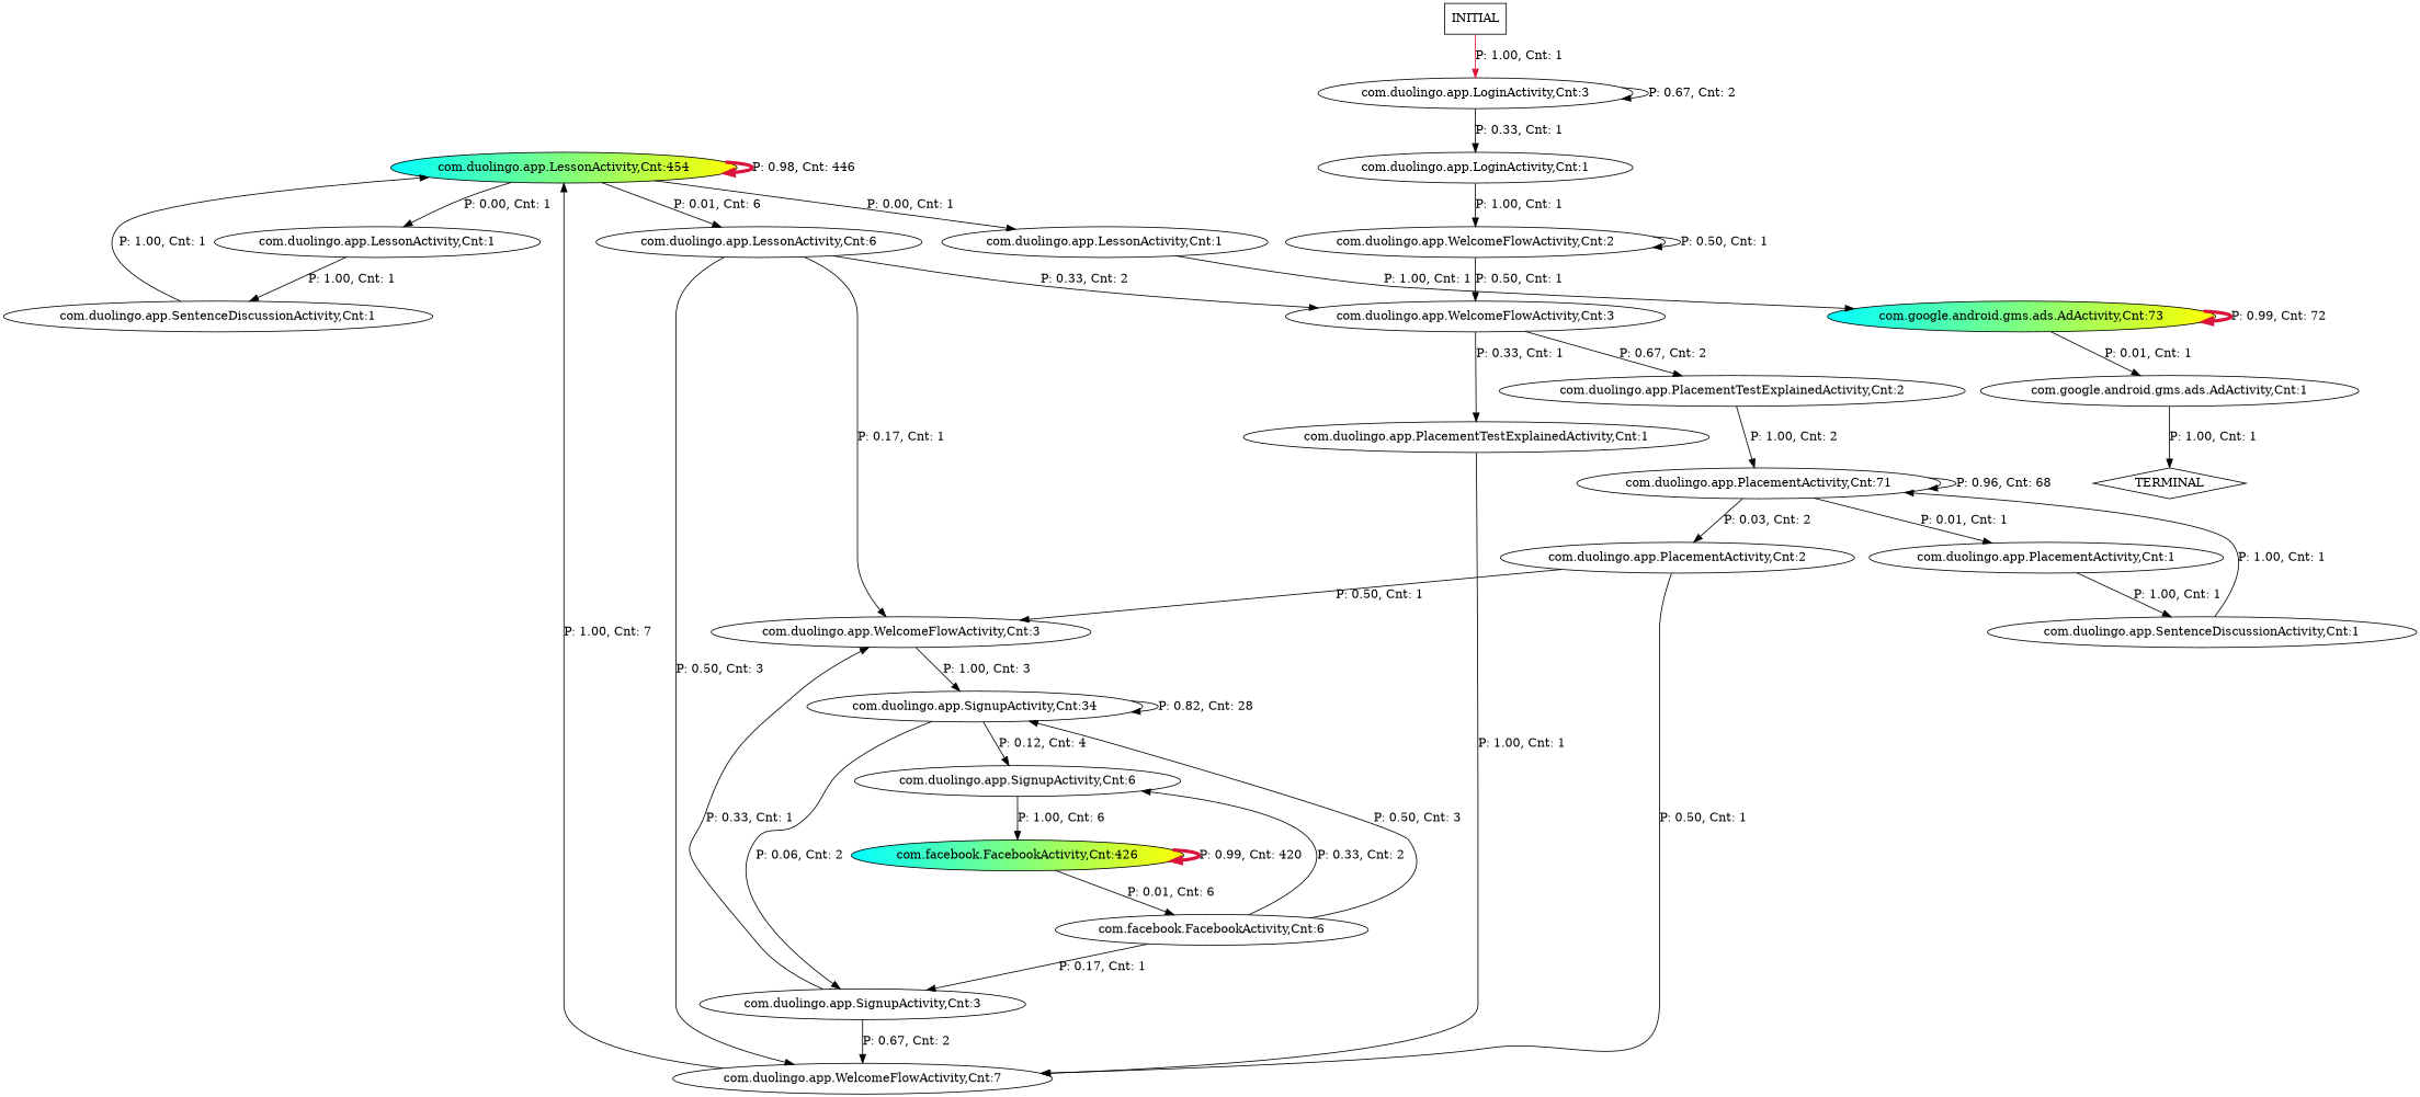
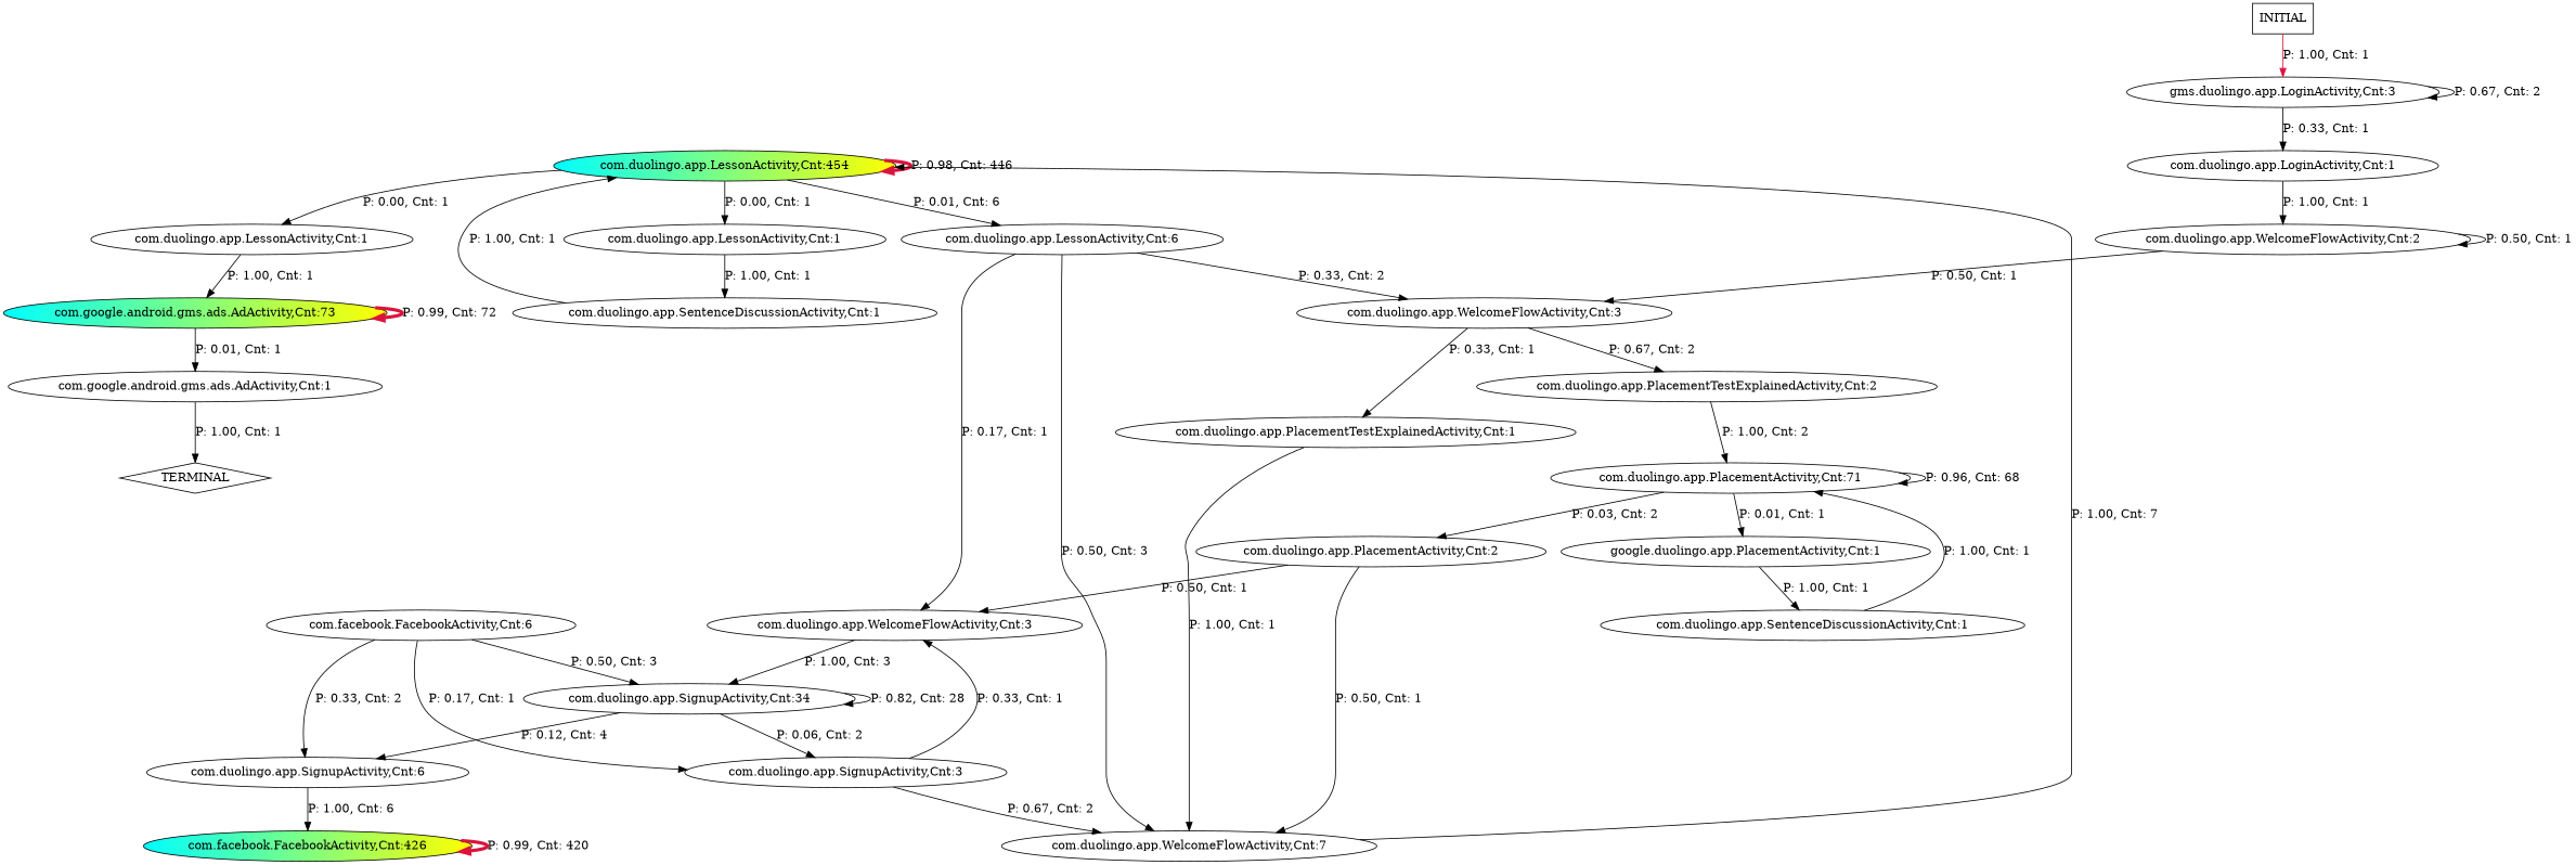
  digraph {
    n1 [fillcolor="cyan:yellow" label="com.duolingo.app.LessonActivity,Cnt:454" style=filled]
    n2 [label="com.duolingo.app.LessonActivity,Cnt:6"]
    n3 [label="com.duolingo.app.LessonActivity,Cnt:1"]
    n4 [label="com.duolingo.app.LessonActivity,Cnt:1"]
    n5 [label="com.duolingo.app.WelcomeFlowActivity,Cnt:7"]
    n6 [label="com.duolingo.app.WelcomeFlowActivity,Cnt:3"]
    n7 [label="com.duolingo.app.WelcomeFlowActivity,Cnt:3"]
    n8 [label="com.duolingo.app.SentenceDiscussionActivity,Cnt:1"]
    n9 [fillcolor="cyan:yellow" label="com.google.android.gms.ads.AdActivity,Cnt:73" style=filled]
    n10 [fillcolor="cyan:yellow" label="com.facebook.FacebookActivity,Cnt:426" style=filled]
    n11 [label="com.facebook.FacebookActivity,Cnt:6"]
    n12 [label="com.duolingo.app.SignupActivity,Cnt:34"]
    n13 [label="com.duolingo.app.SignupActivity,Cnt:6"]
    n14 [label="com.duolingo.app.SignupActivity,Cnt:3"]
    n15 [label="com.google.android.gms.ads.AdActivity,Cnt:1"]
    n16 [label=TERMINAL shape=diamond]
    n17 [label="com.duolingo.app.PlacementActivity,Cnt:71"]
    n18 [label="com.duolingo.app.PlacementActivity,Cnt:2"]
-   n19 [label="com.duolingo.app.PlacementActivity,Cnt:1"]
+   n19 [label="google.duolingo.app.PlacementActivity,Cnt:1"]
    n20 [label="com.duolingo.app.SentenceDiscussionActivity,Cnt:1"]
    n21 [label="com.duolingo.app.PlacementTestExplainedActivity,Cnt:2"]
    n22 [label="com.duolingo.app.PlacementTestExplainedActivity,Cnt:1"]
-   n23 [label="com.duolingo.app.LoginActivity,Cnt:3"]
+   n23 [label="gms.duolingo.app.LoginActivity,Cnt:3"]
    n24 [label="com.duolingo.app.LoginActivity,Cnt:1"]
    n25 [label="com.duolingo.app.WelcomeFlowActivity,Cnt:2"]
    n26 [label=INITIAL shape=box]
    n1 -> n1 [color=crimson label="P: 0.98, Cnt: 446" penwidth=4]
    n1 -> n2 [label="P: 0.01, Cnt: 6"]
    n1 -> n3 [label="P: 0.00, Cnt: 1"]
    n1 -> n4 [label="P: 0.00, Cnt: 1"]
    n2 -> n5 [label="P: 0.50, Cnt: 3"]
    n2 -> n6 [label="P: 0.17, Cnt: 1"]
    n2 -> n7 [label="P: 0.33, Cnt: 2"]
    n3 -> n8 [label="P: 1.00, Cnt: 1"]
    n4 -> n9 [label="P: 1.00, Cnt: 1"]
    n5 -> n1 [label="P: 1.00, Cnt: 7"]
    n6 -> n12 [label="P: 1.00, Cnt: 3"]
    n7 -> n21 [label="P: 0.67, Cnt: 2"]
    n7 -> n22 [label="P: 0.33, Cnt: 1"]
    n8 -> n1 [label="P: 1.00, Cnt: 1"]
    n9 -> n9 [color=crimson label="P: 0.99, Cnt: 72" penwidth=4]
    n9 -> n15 [label="P: 0.01, Cnt: 1"]
    n10 -> n10 [color=crimson label="P: 0.99, Cnt: 420" penwidth=4]
-   n10 -> n11 [label="P: 0.01, Cnt: 6"]
    n11 -> n12 [label="P: 0.50, Cnt: 3"]
    n11 -> n13 [label="P: 0.33, Cnt: 2"]
    n11 -> n14 [label="P: 0.17, Cnt: 1"]
    n12 -> n12 [label="P: 0.82, Cnt: 28"]
    n12 -> n13 [label="P: 0.12, Cnt: 4"]
    n12 -> n14 [label="P: 0.06, Cnt: 2"]
    n13 -> n10 [label="P: 1.00, Cnt: 6"]
    n14 -> n5 [label="P: 0.67, Cnt: 2"]
    n14 -> n6 [label="P: 0.33, Cnt: 1"]
    n15 -> n16 [label="P: 1.00, Cnt: 1"]
    n17 -> n17 [label="P: 0.96, Cnt: 68"]
    n17 -> n18 [label="P: 0.03, Cnt: 2"]
    n17 -> n19 [label="P: 0.01, Cnt: 1"]
    n18 -> n5 [label="P: 0.50, Cnt: 1"]
    n18 -> n6 [label="P: 0.50, Cnt: 1"]
    n19 -> n20 [label="P: 1.00, Cnt: 1"]
    n20 -> n17 [label="P: 1.00, Cnt: 1"]
    n21 -> n17 [label="P: 1.00, Cnt: 2"]
    n22 -> n5 [label="P: 1.00, Cnt: 1"]
    n23 -> n23 [label="P: 0.67, Cnt: 2"]
    n23 -> n24 [label="P: 0.33, Cnt: 1"]
    n24 -> n25 [label="P: 1.00, Cnt: 1"]
    n25 -> n7 [label="P: 0.50, Cnt: 1"]
    n25 -> n25 [label="P: 0.50, Cnt: 1"]
    n26 -> n23 [color=crimson label="P: 1.00, Cnt: 1"]
  }
